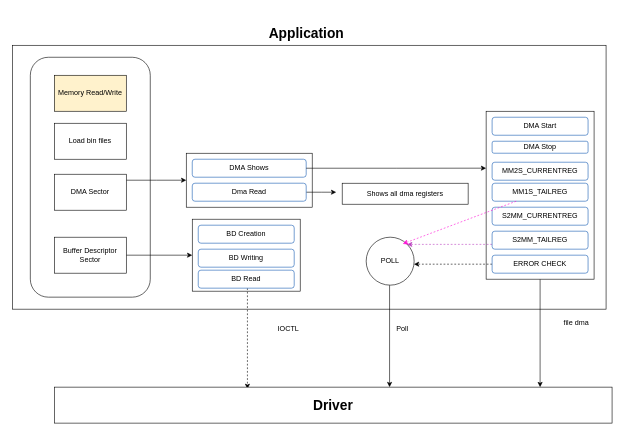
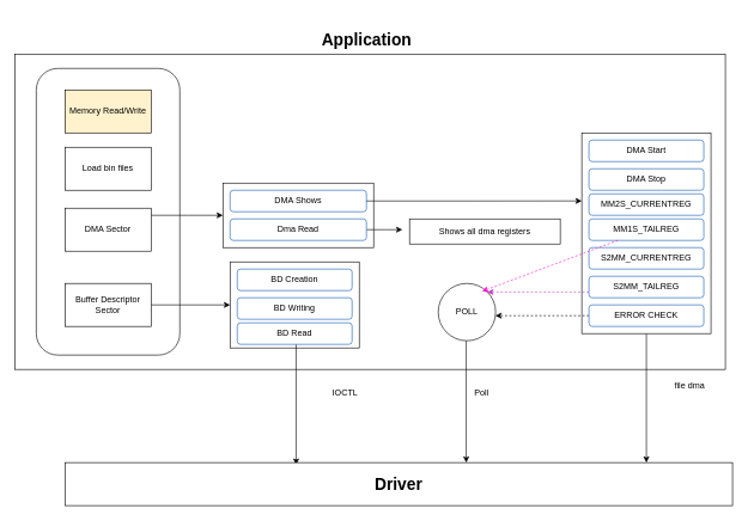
  <mxCell id="0" />
  <mxCell id="1" parent="0" />
  <mxCell id="2" value="" style="rounded=0;whiteSpace=wrap;html=1;" vertex="1" parent="1"><mxGeometry x="20" y="75" width="990" height="440" as="geometry" /></mxCell>
  <mxCell id="3" value="" style="rounded=1;whiteSpace=wrap;html=1;" vertex="1" parent="1"><mxGeometry x="50" y="95" width="200" height="400" as="geometry" /></mxCell>
  <mxCell id="4" value="Memory Read/Write" style="rounded=0;whiteSpace=wrap;html=1;fillColor=#fff2cc;" vertex="1" parent="1"><mxGeometry x="90" y="125" width="120" height="60" as="geometry" /></mxCell>
  <mxCell id="5" value="Load bin files" style="rounded=0;whiteSpace=wrap;html=1;" vertex="1" parent="1"><mxGeometry x="90" y="205" width="120" height="60" as="geometry" /></mxCell>
  <mxCell id="6" style="edgeStyle=elbowEdgeStyle;rounded=0;orthogonalLoop=1;jettySize=auto;html=1;entryX=0;entryY=0.5;entryDx=0;entryDy=0;elbow=vertical;" edge="1" parent="1" source="7" target="12"><mxGeometry relative="1" as="geometry" /></mxCell>
  <mxCell id="7" value="DMA Sector" style="rounded=0;whiteSpace=wrap;html=1;" vertex="1" parent="1"><mxGeometry x="90" y="290" width="120" height="60" as="geometry" /></mxCell>
  <mxCell id="8" style="edgeStyle=orthogonalEdgeStyle;rounded=0;orthogonalLoop=1;jettySize=auto;html=1;entryX=0;entryY=0.5;entryDx=0;entryDy=0;" edge="1" parent="1" source="9" target="28"><mxGeometry relative="1" as="geometry" /></mxCell>
  <mxCell id="9" value="Buffer Descriptor Sector" style="rounded=0;whiteSpace=wrap;html=1;" vertex="1" parent="1"><mxGeometry x="90" y="395" width="120" height="60" as="geometry" /></mxCell>
  <mxCell id="10" style="edgeStyle=elbowEdgeStyle;rounded=0;orthogonalLoop=1;jettySize=auto;html=1;entryX=0.871;entryY=0;entryDx=0;entryDy=0;entryPerimeter=0;" edge="1" parent="1" source="11" target="41"><mxGeometry relative="1" as="geometry"><mxPoint x="900" y="635" as="targetPoint" /></mxGeometry></mxCell>
  <mxCell id="11" value="" style="rounded=0;whiteSpace=wrap;html=1;" vertex="1" parent="1"><mxGeometry x="810" y="185" width="180" height="280" as="geometry" /></mxCell>
  <mxCell id="12" value="" style="rounded=0;whiteSpace=wrap;html=1;" vertex="1" parent="1"><mxGeometry x="310" y="255" width="210" height="90" as="geometry" /></mxCell>
  <mxCell id="13" value="DMA Shows" style="rounded=1;whiteSpace=wrap;html=1;gradientColor=none;strokeColor=light-dark(#1a5fb4, #ededed);" vertex="1" parent="1"><mxGeometry x="320" y="265" width="190" height="30" as="geometry" /></mxCell>
  <mxCell id="14" style="edgeStyle=orthogonalEdgeStyle;rounded=0;orthogonalLoop=1;jettySize=auto;html=1;" edge="1" parent="1" source="15"><mxGeometry relative="1" as="geometry"><mxPoint x="560" y="320" as="targetPoint" /></mxGeometry></mxCell>
  <mxCell id="15" value="Dma Read" style="rounded=1;whiteSpace=wrap;html=1;strokeColor=light-dark(#1a5fb4, #403300);" vertex="1" parent="1"><mxGeometry x="320" y="305" width="190" height="30" as="geometry" /></mxCell>
  <mxCell id="16" value="DMA Start" style="rounded=1;whiteSpace=wrap;html=1;gradientColor=none;strokeColor=light-dark(#1a5fb4, #ededed);" vertex="1" parent="1"><mxGeometry x="820" y="195" width="160" height="30" as="geometry" /></mxCell>
  <mxCell id="17" value="S2MM_CURRENTREG" style="rounded=1;whiteSpace=wrap;html=1;gradientColor=none;strokeColor=light-dark(#1a5fb4, #ededed);" vertex="1" parent="1"><mxGeometry x="820" y="345" width="160" height="30" as="geometry" /></mxCell>
  <mxCell id="18" style="edgeStyle=elbowEdgeStyle;rounded=0;orthogonalLoop=1;jettySize=auto;html=1;entryX=1;entryY=0;entryDx=0;entryDy=0;elbow=vertical;strokeColor=light-dark(#bb40bf, #ededed);dashed=1;" edge="1" parent="1" source="19" target="36"><mxGeometry relative="1" as="geometry" /></mxCell>
  <mxCell id="19" value="S2MM_TAILREG" style="rounded=1;whiteSpace=wrap;html=1;gradientColor=none;strokeColor=light-dark(#1a5fb4, #ededed);" vertex="1" parent="1"><mxGeometry x="820" y="385" width="160" height="30" as="geometry" /></mxCell>
  <mxCell id="20" style="edgeStyle=elbowEdgeStyle;rounded=0;orthogonalLoop=1;jettySize=auto;html=1;elbow=vertical;dashed=1;" edge="1" parent="1" source="21" target="36"><mxGeometry relative="1" as="geometry" /></mxCell>
  <mxCell id="21" value="ERROR CHECK" style="rounded=1;whiteSpace=wrap;html=1;gradientColor=none;strokeColor=light-dark(#1a5fb4, #ededed);" vertex="1" parent="1"><mxGeometry x="820" y="425" width="160" height="30" as="geometry" /></mxCell>
  <mxCell id="22" value="MM1S_TAILREG" style="rounded=1;whiteSpace=wrap;html=1;gradientColor=none;strokeColor=light-dark(#1a5fb4, #ededed);" vertex="1" parent="1"><mxGeometry x="820" y="305" width="160" height="30" as="geometry" /></mxCell>
  <mxCell id="23" value="MM2S_CURRENTREG" style="rounded=1;whiteSpace=wrap;html=1;gradientColor=none;strokeColor=light-dark(#1a5fb4, #ededed);" vertex="1" parent="1"><mxGeometry x="820" y="270" width="160" height="30" as="geometry" /></mxCell>
- <mxCell id="24" value="DMA Stop" style="rounded=1;whiteSpace=wrap;html=1;gradientColor=none;strokeColor=light-dark(#1a5fb4, #ededed);" vertex="1" parent="1"><mxGeometry x="820" y="235" width="160" height="20" as="geometry" /></mxCell>
+ <mxCell id="24" value="DMA Stop" style="rounded=1;whiteSpace=wrap;html=1;gradientColor=none;strokeColor=light-dark(#1a5fb4, #ededed);" vertex="1" parent="1"><mxGeometry x="820" y="235" width="160" height="30" as="geometry" /></mxCell>
  <mxCell id="25" style="edgeStyle=orthogonalEdgeStyle;rounded=0;orthogonalLoop=1;jettySize=auto;html=1;exitX=0.5;exitY=1;exitDx=0;exitDy=0;" edge="1" parent="1" source="11" target="11"><mxGeometry relative="1" as="geometry" /></mxCell>
  <mxCell id="26" style="edgeStyle=orthogonalEdgeStyle;rounded=0;orthogonalLoop=1;jettySize=auto;html=1;entryX=0;entryY=0.339;entryDx=0;entryDy=0;entryPerimeter=0;" edge="1" parent="1" source="13" target="11"><mxGeometry relative="1" as="geometry" /></mxCell>
  <mxCell id="27" value="Shows all dma registers" style="rounded=0;whiteSpace=wrap;html=1;" vertex="1" parent="1"><mxGeometry x="570" y="305" width="210" height="35" as="geometry" /></mxCell>
  <mxCell id="28" value="" style="rounded=0;whiteSpace=wrap;html=1;" vertex="1" parent="1"><mxGeometry x="320" y="365" width="180" height="120" as="geometry" /></mxCell>
  <mxCell id="29" value="BD Creation" style="rounded=1;whiteSpace=wrap;html=1;gradientColor=none;strokeColor=light-dark(#1a5fb4, #ededed);" vertex="1" parent="1"><mxGeometry y="375" width="160" height="30" as="geometry" x="330" /></mxCell>
- <mxCell id="30" style="edgeStyle=elbowEdgeStyle;rounded=0;orthogonalLoop=1;jettySize=auto;html=1;entryX=0.346;entryY=0.05;entryDx=0;entryDy=0;entryPerimeter=0;dashed=1;" edge="1" parent="1" source="31" target="41"><mxGeometry relative="1" as="geometry"><mxPoint x="410" y="635" as="targetPoint" /></mxGeometry></mxCell>
+ <mxCell id="30" style="edgeStyle=elbowEdgeStyle;rounded=0;orthogonalLoop=1;jettySize=auto;html=1;entryX=0.346;entryY=0.05;entryDx=0;entryDy=0;entryPerimeter=0;" edge="1" parent="1" source="31" target="41"><mxGeometry relative="1" as="geometry"><mxPoint x="410" y="635" as="targetPoint" /></mxGeometry></mxCell>
  <mxCell id="31" value="BD Read" style="rounded=1;whiteSpace=wrap;html=1;gradientColor=none;strokeColor=light-dark(#1a5fb4, #ededed);" vertex="1" parent="1"><mxGeometry y="450" width="160" height="30" as="geometry" x="330" /></mxCell>
  <mxCell id="32" value="BD Writing" style="rounded=1;whiteSpace=wrap;html=1;gradientColor=none;strokeColor=light-dark(#1a5fb4, #ededed);" vertex="1" parent="1"><mxGeometry y="415" width="160" height="30" as="geometry" x="330" /></mxCell>
  <mxCell id="33" style="edgeStyle=orthogonalEdgeStyle;rounded=0;orthogonalLoop=1;jettySize=auto;html=1;exitX=0.5;exitY=1;exitDx=0;exitDy=0;" edge="1" parent="1" source="28" target="28"><mxGeometry relative="1" as="geometry" /></mxCell>
  <mxCell id="34" value="&lt;h2&gt;&lt;font style=&quot;font-size: 23px;&quot;&gt;Application&lt;/font&gt;&lt;/h2&gt;" style="text;html=1;align=center;verticalAlign=middle;resizable=0;points=[];autosize=1;strokeColor=none;fillColor=none;" vertex="1" parent="1"><mxGeometry x="435" y="20" width="150" height="70" as="geometry" /></mxCell>
  <mxCell id="35" style="edgeStyle=elbowEdgeStyle;rounded=0;orthogonalLoop=1;jettySize=auto;html=1;entryX=0.601;entryY=0;entryDx=0;entryDy=0;entryPerimeter=0;" edge="1" parent="1" source="36" target="41"><mxGeometry relative="1" as="geometry"><mxPoint x="650" y="635" as="targetPoint" /></mxGeometry></mxCell>
  <mxCell id="36" value="POLL" style="ellipse;whiteSpace=wrap;html=1;aspect=fixed;" vertex="1" parent="1"><mxGeometry x="610" y="395" width="80" height="80" as="geometry" /></mxCell>
  <mxCell id="37" style="rounded=0;orthogonalLoop=1;jettySize=auto;html=1;entryX=0.763;entryY=0.138;entryDx=0;entryDy=0;entryPerimeter=0;dashed=1;strokeColor=#FF0AD6;" edge="1" parent="1" source="22" target="36"><mxGeometry relative="1" as="geometry" /></mxCell>
  <mxCell id="38" value="IOCTL" style="text;html=1;align=center;verticalAlign=middle;resizable=0;points=[];autosize=1;strokeColor=none;fillColor=none;" vertex="1" parent="1"><mxGeometry x="450" y="533" width="60" height="30" as="geometry" /></mxCell>
  <mxCell id="39" value="file dma" style="text;html=1;align=center;verticalAlign=middle;resizable=0;points=[];autosize=1;strokeColor=none;fillColor=none;" vertex="1" parent="1"><mxGeometry x="930" y="523" width="60" height="30" as="geometry" /></mxCell>
  <mxCell id="40" value="Poll" style="text;html=1;align=center;verticalAlign=middle;resizable=0;points=[];autosize=1;strokeColor=none;fillColor=none;" vertex="1" parent="1"><mxGeometry x="650" y="533" width="40" height="30" as="geometry" /></mxCell>
  <mxCell id="41" value="&lt;h1&gt;&lt;font style=&quot;font-size: 23px;&quot;&gt;Driver&lt;/font&gt;&lt;/h1&gt;" style="rounded=0;whiteSpace=wrap;html=1;" vertex="1" parent="1"><mxGeometry x="90" y="645" width="930" height="60" as="geometry" /></mxCell>
